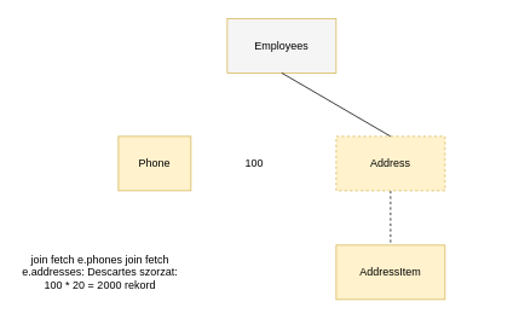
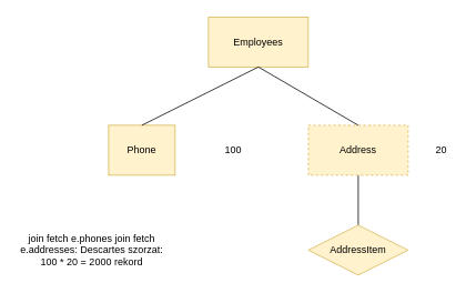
  <mxCell id="0" />
  <mxCell id="1" parent="0" />
- <mxCell id="2" value="Employees" style="rounded=0;whiteSpace=wrap;html=1;fillColor=#f5f5f5;strokeColor=#d6b656;" vertex="1" parent="1"><mxGeometry x="250" y="20" width="120" height="60" as="geometry" /></mxCell>
- <mxCell id="3" style="edgeStyle=orthogonalEdgeStyle;rounded=0;orthogonalLoop=1;jettySize=auto;html=1;exitX=0.5;exitY=1;exitDx=0;exitDy=0;endArrow=none;endFill=0;dashed=1;" edge="1" parent="1" source="4" target="8"><mxGeometry relative="1" as="geometry" /></mxCell>
+ <mxCell id="2" value="Employees" style="rounded=0;whiteSpace=wrap;html=1;fillColor=#fff2cc;strokeColor=#d6b656;" vertex="1" parent="1"><mxGeometry x="250" y="20" width="120" height="60" as="geometry" /></mxCell>
+ <mxCell id="3" style="edgeStyle=orthogonalEdgeStyle;rounded=0;orthogonalLoop=1;jettySize=auto;html=1;exitX=0.5;exitY=1;exitDx=0;exitDy=0;endArrow=none;endFill=0;" edge="1" parent="1" source="4" target="8"><mxGeometry relative="1" as="geometry" /></mxCell>
  <mxCell id="4" value="Address" style="rounded=0;whiteSpace=wrap;html=1;fillColor=#fff2cc;strokeColor=#d6b656;dashed=1;" vertex="1" parent="1"><mxGeometry x="370" y="150" width="120" height="60" as="geometry" /></mxCell>
  <mxCell id="5" value="Phone" style="rounded=0;whiteSpace=wrap;html=1;fillColor=#fff2cc;strokeColor=#d6b656;" vertex="1" parent="1"><mxGeometry x="130" y="150" width="80" height="60" as="geometry" /></mxCell>
+ <mxCell id="6" value="" style="endArrow=none;html=1;entryX=0.5;entryY=1;entryDx=0;entryDy=0;exitX=0.5;exitY=0;exitDx=0;exitDy=0;" edge="1" parent="1" source="5" target="2"><mxGeometry width="50" height="50" relative="1" as="geometry"><mxPoint x="320" y="420" as="sourcePoint" /><mxPoint x="370" y="370" as="targetPoint" /></mxGeometry></mxCell>
  <mxCell id="7" value="" style="endArrow=none;html=1;exitX=0.5;exitY=0;exitDx=0;exitDy=0;" edge="1" parent="1" source="4"><mxGeometry width="50" height="50" relative="1" as="geometry"><mxPoint x="270" y="390" as="sourcePoint" /><mxPoint x="310" y="80" as="targetPoint" /></mxGeometry></mxCell>
- <mxCell id="8" value="AddressItem" style="rounded=0;whiteSpace=wrap;html=1;fillColor=#fff2cc;strokeColor=#d6b656;" vertex="1" parent="1"><mxGeometry x="370" y="270" width="120" height="60" as="geometry" /></mxCell>
+ <mxCell id="8" value="AddressItem" style="rhombus;whiteSpace=wrap;html=1;fillColor=#fff2cc;strokeColor=#d6b656;" vertex="1" parent="1"><mxGeometry x="370" y="270" width="120" height="60" as="geometry" /></mxCell>
  <mxCell id="9" value="&lt;div&gt;join fetch e.phones join fetch e.addresses: Descartes szorzat:&lt;/div&gt;&lt;div&gt;100 * 20 = 2000 rekord&lt;br&gt;&lt;/div&gt;" style="text;html=1;strokeColor=none;fillColor=none;align=center;verticalAlign=middle;whiteSpace=wrap;rounded=0;" vertex="1" parent="1"><mxGeometry x="20" y="275" width="180" height="50" as="geometry" /></mxCell>
  <mxCell id="10" value="100" style="text;html=1;strokeColor=none;fillColor=none;align=center;verticalAlign=middle;whiteSpace=wrap;rounded=0;" vertex="1" parent="1"><mxGeometry x="260" y="170" width="40" height="20" as="geometry" /></mxCell>
+ <mxCell id="11" value="20" style="text;html=1;strokeColor=none;fillColor=none;align=center;verticalAlign=middle;whiteSpace=wrap;rounded=0;" vertex="1" parent="1"><mxGeometry x="510" y="170" width="40" height="20" as="geometry" /></mxCell>
